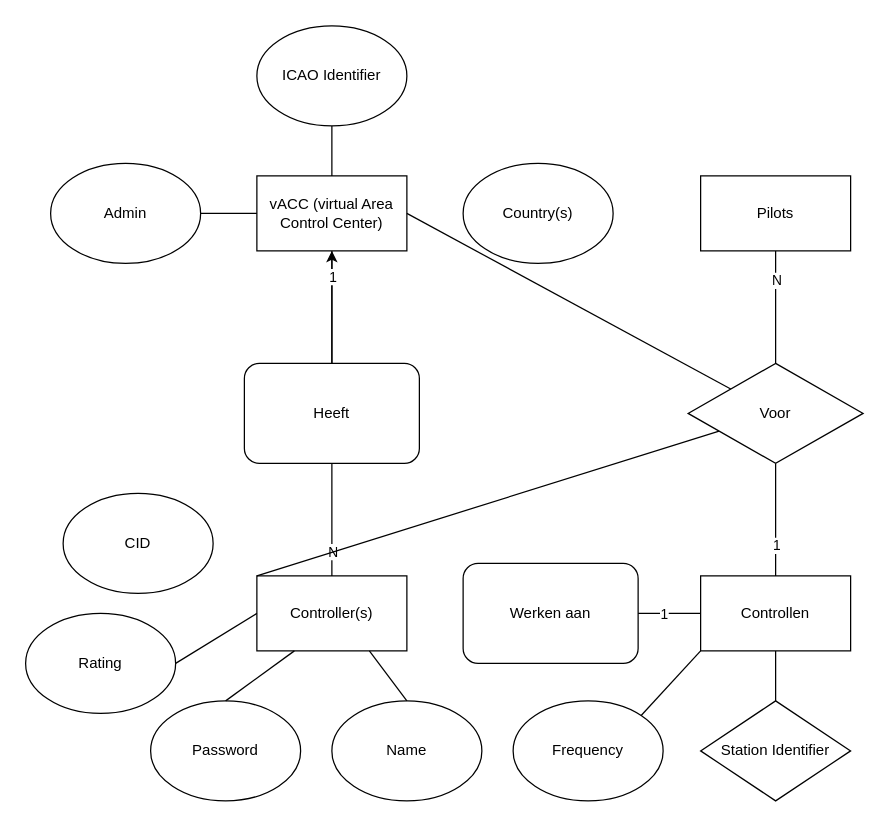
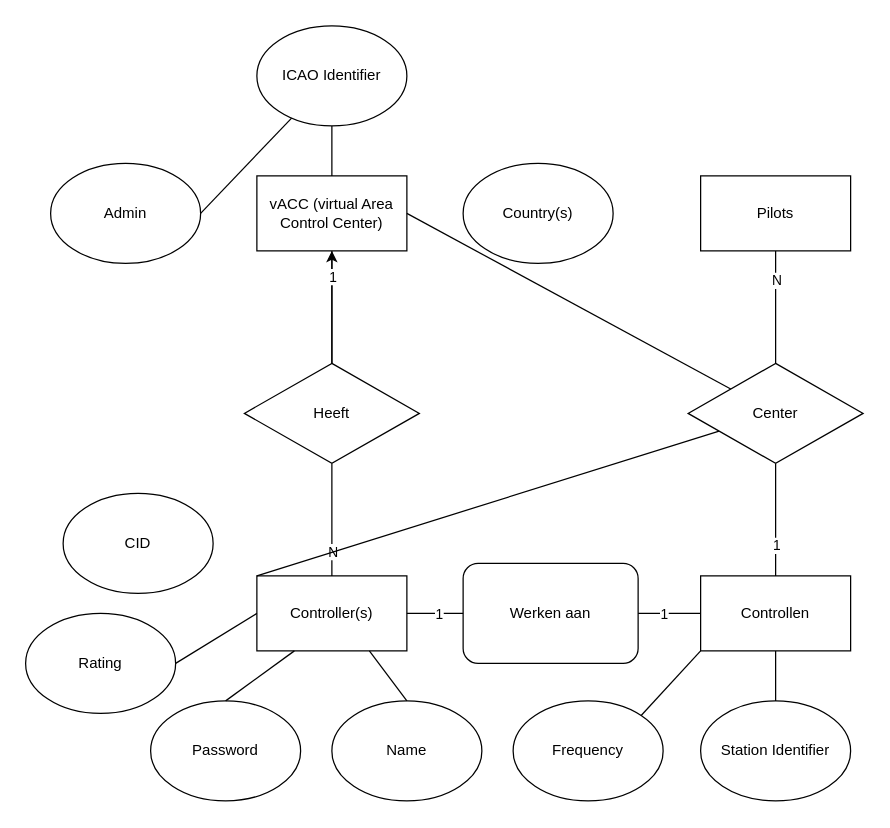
  <mxCell id="0" />
  <mxCell id="1" parent="0" />
  <mxCell id="2" value="vACC (virtual Area Control Center)" style="rounded=0;whiteSpace=wrap;html=1;" vertex="1" parent="1"><mxGeometry x="205" y="140" width="120" height="60" as="geometry" /></mxCell>
  <mxCell id="3" value="ICAO Identifier" style="ellipse;whiteSpace=wrap;html=1;" vertex="1" parent="1"><mxGeometry x="205" y="20" width="120" height="80" as="geometry" /></mxCell>
  <mxCell id="4" value="Country(s)" style="ellipse;whiteSpace=wrap;html=1;" vertex="1" parent="1"><mxGeometry x="370" y="130" width="120" height="80" as="geometry" /></mxCell>
  <mxCell id="5" value="Admin" style="ellipse;whiteSpace=wrap;html=1;" vertex="1" parent="1"><mxGeometry x="40" y="130" width="120" height="80" as="geometry" /></mxCell>
- <mxCell id="6" value="" style="endArrow=none;html=1;rounded=0;exitX=1;exitY=0.5;exitDx=0;exitDy=0;entryX=0;entryY=0.5;entryDx=0;entryDy=0;" edge="1" parent="1" source="5" target="2"><mxGeometry width="50" height="50" relative="1" as="geometry"><mxPoint x="240" y="290" as="sourcePoint" /><mxPoint x="290" y="240" as="targetPoint" /></mxGeometry></mxCell>
+ <mxCell id="6" value="" style="endArrow=none;html=1;rounded=0;exitX=1;exitY=0.5;exitDx=0;exitDy=0;" edge="1" parent="1" source="5" target="3"><mxGeometry width="50" height="50" relative="1" as="geometry"><mxPoint x="240" y="290" as="sourcePoint" /><mxPoint x="290" y="240" as="targetPoint" /></mxGeometry></mxCell>
  <mxCell id="7" value="" style="endArrow=none;html=1;rounded=0;exitX=1;exitY=0.5;exitDx=0;exitDy=0;" edge="1" parent="1" source="2" target="30"><mxGeometry width="50" height="50" relative="1" as="geometry"><mxPoint x="240" y="290" as="sourcePoint" /><mxPoint x="290" y="240" as="targetPoint" /></mxGeometry></mxCell>
  <mxCell id="8" value="" style="endArrow=none;html=1;rounded=0;entryX=0.5;entryY=1;entryDx=0;entryDy=0;exitX=0.5;exitY=0;exitDx=0;exitDy=0;" edge="1" parent="1" source="2" target="3"><mxGeometry width="50" height="50" relative="1" as="geometry"><mxPoint x="240" y="290" as="sourcePoint" /><mxPoint x="260" y="110" as="targetPoint" /></mxGeometry></mxCell>
  <mxCell id="9" value="" style="edgeStyle=orthogonalEdgeStyle;rounded=0;orthogonalLoop=1;jettySize=auto;html=1;" edge="1" parent="1" source="10" target="2"><mxGeometry relative="1" as="geometry" /></mxCell>
- <mxCell id="10" value="Heeft" style="whiteSpace=wrap;html=1;rounded=1;" vertex="1" parent="1"><mxGeometry x="195" y="290" width="140" height="80" as="geometry" /></mxCell>
+ <mxCell id="10" value="Heeft" style="rhombus;whiteSpace=wrap;html=1;" vertex="1" parent="1"><mxGeometry x="195" y="290" width="140" height="80" as="geometry" /></mxCell>
  <mxCell id="11" value="" style="endArrow=none;html=1;rounded=0;entryX=0.5;entryY=1;entryDx=0;entryDy=0;exitX=0.5;exitY=0;exitDx=0;exitDy=0;" edge="1" parent="1" source="10" target="2"><mxGeometry width="50" height="50" relative="1" as="geometry"><mxPoint x="240" y="290" as="sourcePoint" /><mxPoint x="290" y="240" as="targetPoint" /></mxGeometry></mxCell>
  <mxCell id="12" value="1" style="edgeLabel;html=1;align=center;verticalAlign=middle;resizable=0;points=[];" vertex="1" connectable="0" parent="11"><mxGeometry x="0.596" y="5" relative="1" as="geometry"><mxPoint x="5" y="2" as="offset" /></mxGeometry></mxCell>
  <mxCell id="13" value="Controller(s)" style="rounded=0;whiteSpace=wrap;html=1;" vertex="1" parent="1"><mxGeometry x="205" y="460" width="120" height="60" as="geometry" /></mxCell>
  <mxCell id="14" value="" style="endArrow=none;html=1;rounded=0;entryX=0.5;entryY=1;entryDx=0;entryDy=0;exitX=0.5;exitY=0;exitDx=0;exitDy=0;" edge="1" parent="1" source="13" target="10"><mxGeometry width="50" height="50" relative="1" as="geometry"><mxPoint x="240" y="490" as="sourcePoint" /><mxPoint x="290" y="440" as="targetPoint" /></mxGeometry></mxCell>
  <mxCell id="15" value="N" style="edgeLabel;html=1;align=center;verticalAlign=middle;resizable=0;points=[];" vertex="1" connectable="0" parent="14"><mxGeometry x="-0.36" y="4" relative="1" as="geometry"><mxPoint x="4" y="9" as="offset" /></mxGeometry></mxCell>
  <mxCell id="16" value="CID" style="ellipse;whiteSpace=wrap;html=1;" vertex="1" parent="1"><mxGeometry x="50" y="394" width="120" height="80" as="geometry" /></mxCell>
  <mxCell id="17" value="Rating" style="ellipse;whiteSpace=wrap;html=1;" vertex="1" parent="1"><mxGeometry x="20" y="490" width="120" height="80" as="geometry" /></mxCell>
  <mxCell id="18" value="Password" style="ellipse;whiteSpace=wrap;html=1;" vertex="1" parent="1"><mxGeometry x="120" y="560" width="120" height="80" as="geometry" /></mxCell>
  <mxCell id="19" value="Name" style="ellipse;whiteSpace=wrap;html=1;" vertex="1" parent="1"><mxGeometry x="265" y="560" width="120" height="80" as="geometry" /></mxCell>
  <mxCell id="20" value="" style="endArrow=none;html=1;rounded=0;exitX=0;exitY=0;exitDx=0;exitDy=0;" edge="1" parent="1" source="13" target="30"><mxGeometry width="50" height="50" relative="1" as="geometry"><mxPoint x="180" y="520" as="sourcePoint" /><mxPoint x="290" y="440" as="targetPoint" /></mxGeometry></mxCell>
  <mxCell id="21" value="" style="endArrow=none;html=1;rounded=0;entryX=0.25;entryY=1;entryDx=0;entryDy=0;exitX=0.5;exitY=0;exitDx=0;exitDy=0;" edge="1" parent="1" source="18" target="13"><mxGeometry width="50" height="50" relative="1" as="geometry"><mxPoint x="240" y="490" as="sourcePoint" /><mxPoint x="290" y="440" as="targetPoint" /></mxGeometry></mxCell>
  <mxCell id="22" value="" style="endArrow=none;html=1;rounded=0;entryX=0.75;entryY=1;entryDx=0;entryDy=0;exitX=0.5;exitY=0;exitDx=0;exitDy=0;" edge="1" parent="1" source="19" target="13"><mxGeometry width="50" height="50" relative="1" as="geometry"><mxPoint x="240" y="490" as="sourcePoint" /><mxPoint x="290" y="440" as="targetPoint" /></mxGeometry></mxCell>
  <mxCell id="23" value="" style="endArrow=none;html=1;rounded=0;exitX=0;exitY=0.5;exitDx=0;exitDy=0;entryX=1;entryY=0.5;entryDx=0;entryDy=0;" edge="1" parent="1" source="13" target="17"><mxGeometry width="50" height="50" relative="1" as="geometry"><mxPoint x="240" y="490" as="sourcePoint" /><mxPoint x="290" y="440" as="targetPoint" /></mxGeometry></mxCell>
  <mxCell id="24" value="Werken aan" style="whiteSpace=wrap;html=1;rounded=1;" vertex="1" parent="1"><mxGeometry x="370" y="450" width="140" height="80" as="geometry" /></mxCell>
+ <mxCell id="25" value="" style="endArrow=none;html=1;rounded=0;exitX=1;exitY=0.5;exitDx=0;exitDy=0;entryX=0;entryY=0.5;entryDx=0;entryDy=0;" edge="1" parent="1" source="13" target="24"><mxGeometry width="50" height="50" relative="1" as="geometry"><mxPoint x="540" y="390" as="sourcePoint" /><mxPoint x="590" y="340" as="targetPoint" /></mxGeometry></mxCell>
+ <mxCell id="26" value="1" style="edgeLabel;html=1;align=center;verticalAlign=middle;resizable=0;points=[];" vertex="1" connectable="0" parent="25"><mxGeometry x="-0.36" y="-1" relative="1" as="geometry"><mxPoint x="11" y="-1" as="offset" /></mxGeometry></mxCell>
  <mxCell id="27" value="Controllen" style="rounded=0;whiteSpace=wrap;html=1;" vertex="1" parent="1"><mxGeometry x="560" y="460" width="120" height="60" as="geometry" /></mxCell>
  <mxCell id="28" value="" style="endArrow=none;html=1;rounded=0;entryX=0;entryY=0.5;entryDx=0;entryDy=0;exitX=1;exitY=0.5;exitDx=0;exitDy=0;" edge="1" parent="1" source="24" target="27"><mxGeometry width="50" height="50" relative="1" as="geometry"><mxPoint x="510" y="490" as="sourcePoint" /><mxPoint x="530" y="440" as="targetPoint" /></mxGeometry></mxCell>
  <mxCell id="29" value="1" style="edgeLabel;html=1;align=center;verticalAlign=middle;resizable=0;points=[];" vertex="1" connectable="0" parent="28"><mxGeometry x="-0.104" y="3" relative="1" as="geometry"><mxPoint x="-2" y="3" as="offset" /></mxGeometry></mxCell>
- <mxCell id="30" value="Voor" style="rhombus;whiteSpace=wrap;html=1;" vertex="1" parent="1"><mxGeometry x="550" y="290" width="140" height="80" as="geometry" /></mxCell>
+ <mxCell id="30" value="Center" style="rhombus;whiteSpace=wrap;html=1;" vertex="1" parent="1"><mxGeometry x="550" y="290" width="140" height="80" as="geometry" /></mxCell>
  <mxCell id="31" value="" style="endArrow=none;html=1;rounded=0;entryX=0.5;entryY=0;entryDx=0;entryDy=0;exitX=0.5;exitY=1;exitDx=0;exitDy=0;" edge="1" parent="1" source="30" target="27"><mxGeometry width="50" height="50" relative="1" as="geometry"><mxPoint x="540" y="290" as="sourcePoint" /><mxPoint x="590" y="240" as="targetPoint" /></mxGeometry></mxCell>
  <mxCell id="32" value="1" style="edgeLabel;html=1;align=center;verticalAlign=middle;resizable=0;points=[];" vertex="1" connectable="0" parent="31"><mxGeometry x="0.449" relative="1" as="geometry"><mxPoint as="offset" /></mxGeometry></mxCell>
  <mxCell id="33" value="Pilots" style="rounded=0;whiteSpace=wrap;html=1;" vertex="1" parent="1"><mxGeometry x="560" y="140" width="120" height="60" as="geometry" /></mxCell>
  <mxCell id="34" value="" style="endArrow=none;html=1;rounded=0;entryX=0.5;entryY=1;entryDx=0;entryDy=0;exitX=0.5;exitY=0;exitDx=0;exitDy=0;" edge="1" parent="1" source="30" target="33"><mxGeometry width="50" height="50" relative="1" as="geometry"><mxPoint x="540" y="290" as="sourcePoint" /><mxPoint x="590" y="240" as="targetPoint" /></mxGeometry></mxCell>
  <mxCell id="35" value="N" style="edgeLabel;html=1;align=center;verticalAlign=middle;resizable=0;points=[];" vertex="1" connectable="0" parent="34"><mxGeometry x="0.484" relative="1" as="geometry"><mxPoint as="offset" /></mxGeometry></mxCell>
- <mxCell id="36" value="Station Identifier" style="rhombus;whiteSpace=wrap;html=1;" vertex="1" parent="1"><mxGeometry x="560" y="560" width="120" height="80" as="geometry" /></mxCell>
+ <mxCell id="36" value="Station Identifier" style="ellipse;whiteSpace=wrap;html=1;" vertex="1" parent="1"><mxGeometry x="560" y="560" width="120" height="80" as="geometry" /></mxCell>
  <mxCell id="37" value="" style="endArrow=none;html=1;rounded=0;entryX=0.5;entryY=1;entryDx=0;entryDy=0;exitX=0.5;exitY=0;exitDx=0;exitDy=0;" edge="1" parent="1" source="36" target="27"><mxGeometry width="50" height="50" relative="1" as="geometry"><mxPoint x="540" y="490" as="sourcePoint" /><mxPoint x="590" y="440" as="targetPoint" /></mxGeometry></mxCell>
  <mxCell id="38" value="Frequency" style="ellipse;whiteSpace=wrap;html=1;" vertex="1" parent="1"><mxGeometry x="410" y="560" width="120" height="80" as="geometry" /></mxCell>
  <mxCell id="39" value="" style="endArrow=none;html=1;rounded=0;exitX=0;exitY=1;exitDx=0;exitDy=0;entryX=1;entryY=0;entryDx=0;entryDy=0;" edge="1" parent="1" source="27" target="38"><mxGeometry width="50" height="50" relative="1" as="geometry"><mxPoint x="540" y="390" as="sourcePoint" /><mxPoint x="590" y="340" as="targetPoint" /></mxGeometry></mxCell>
